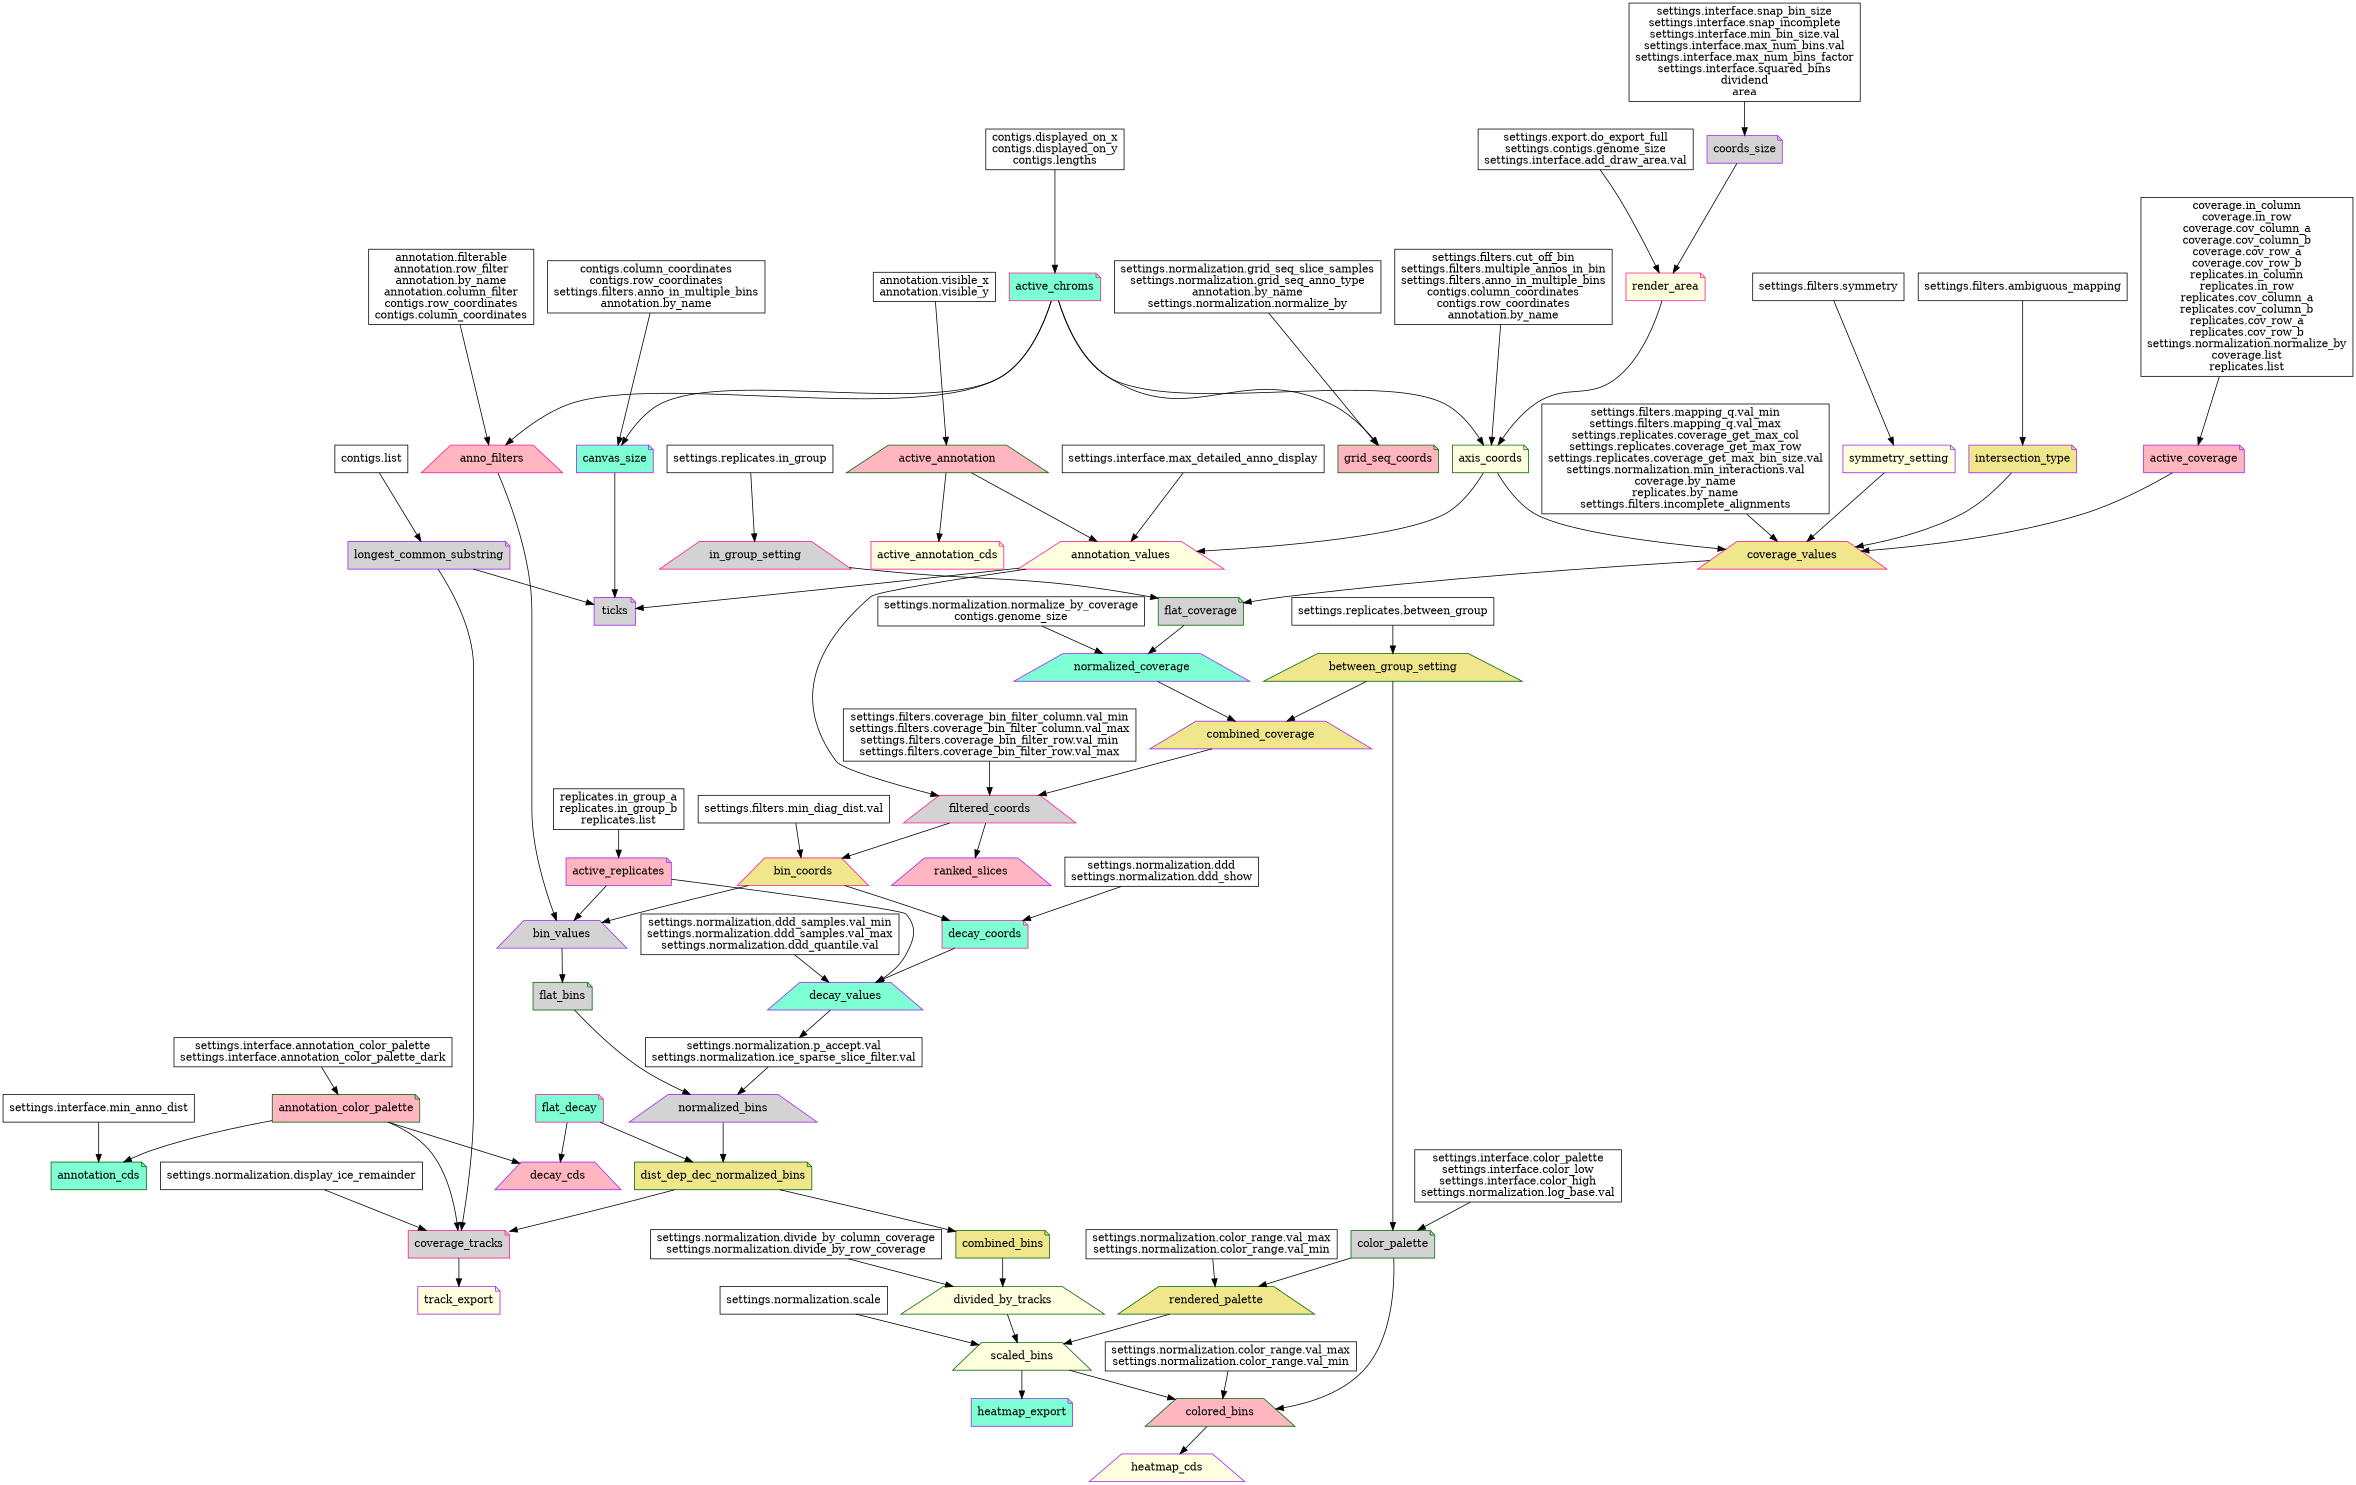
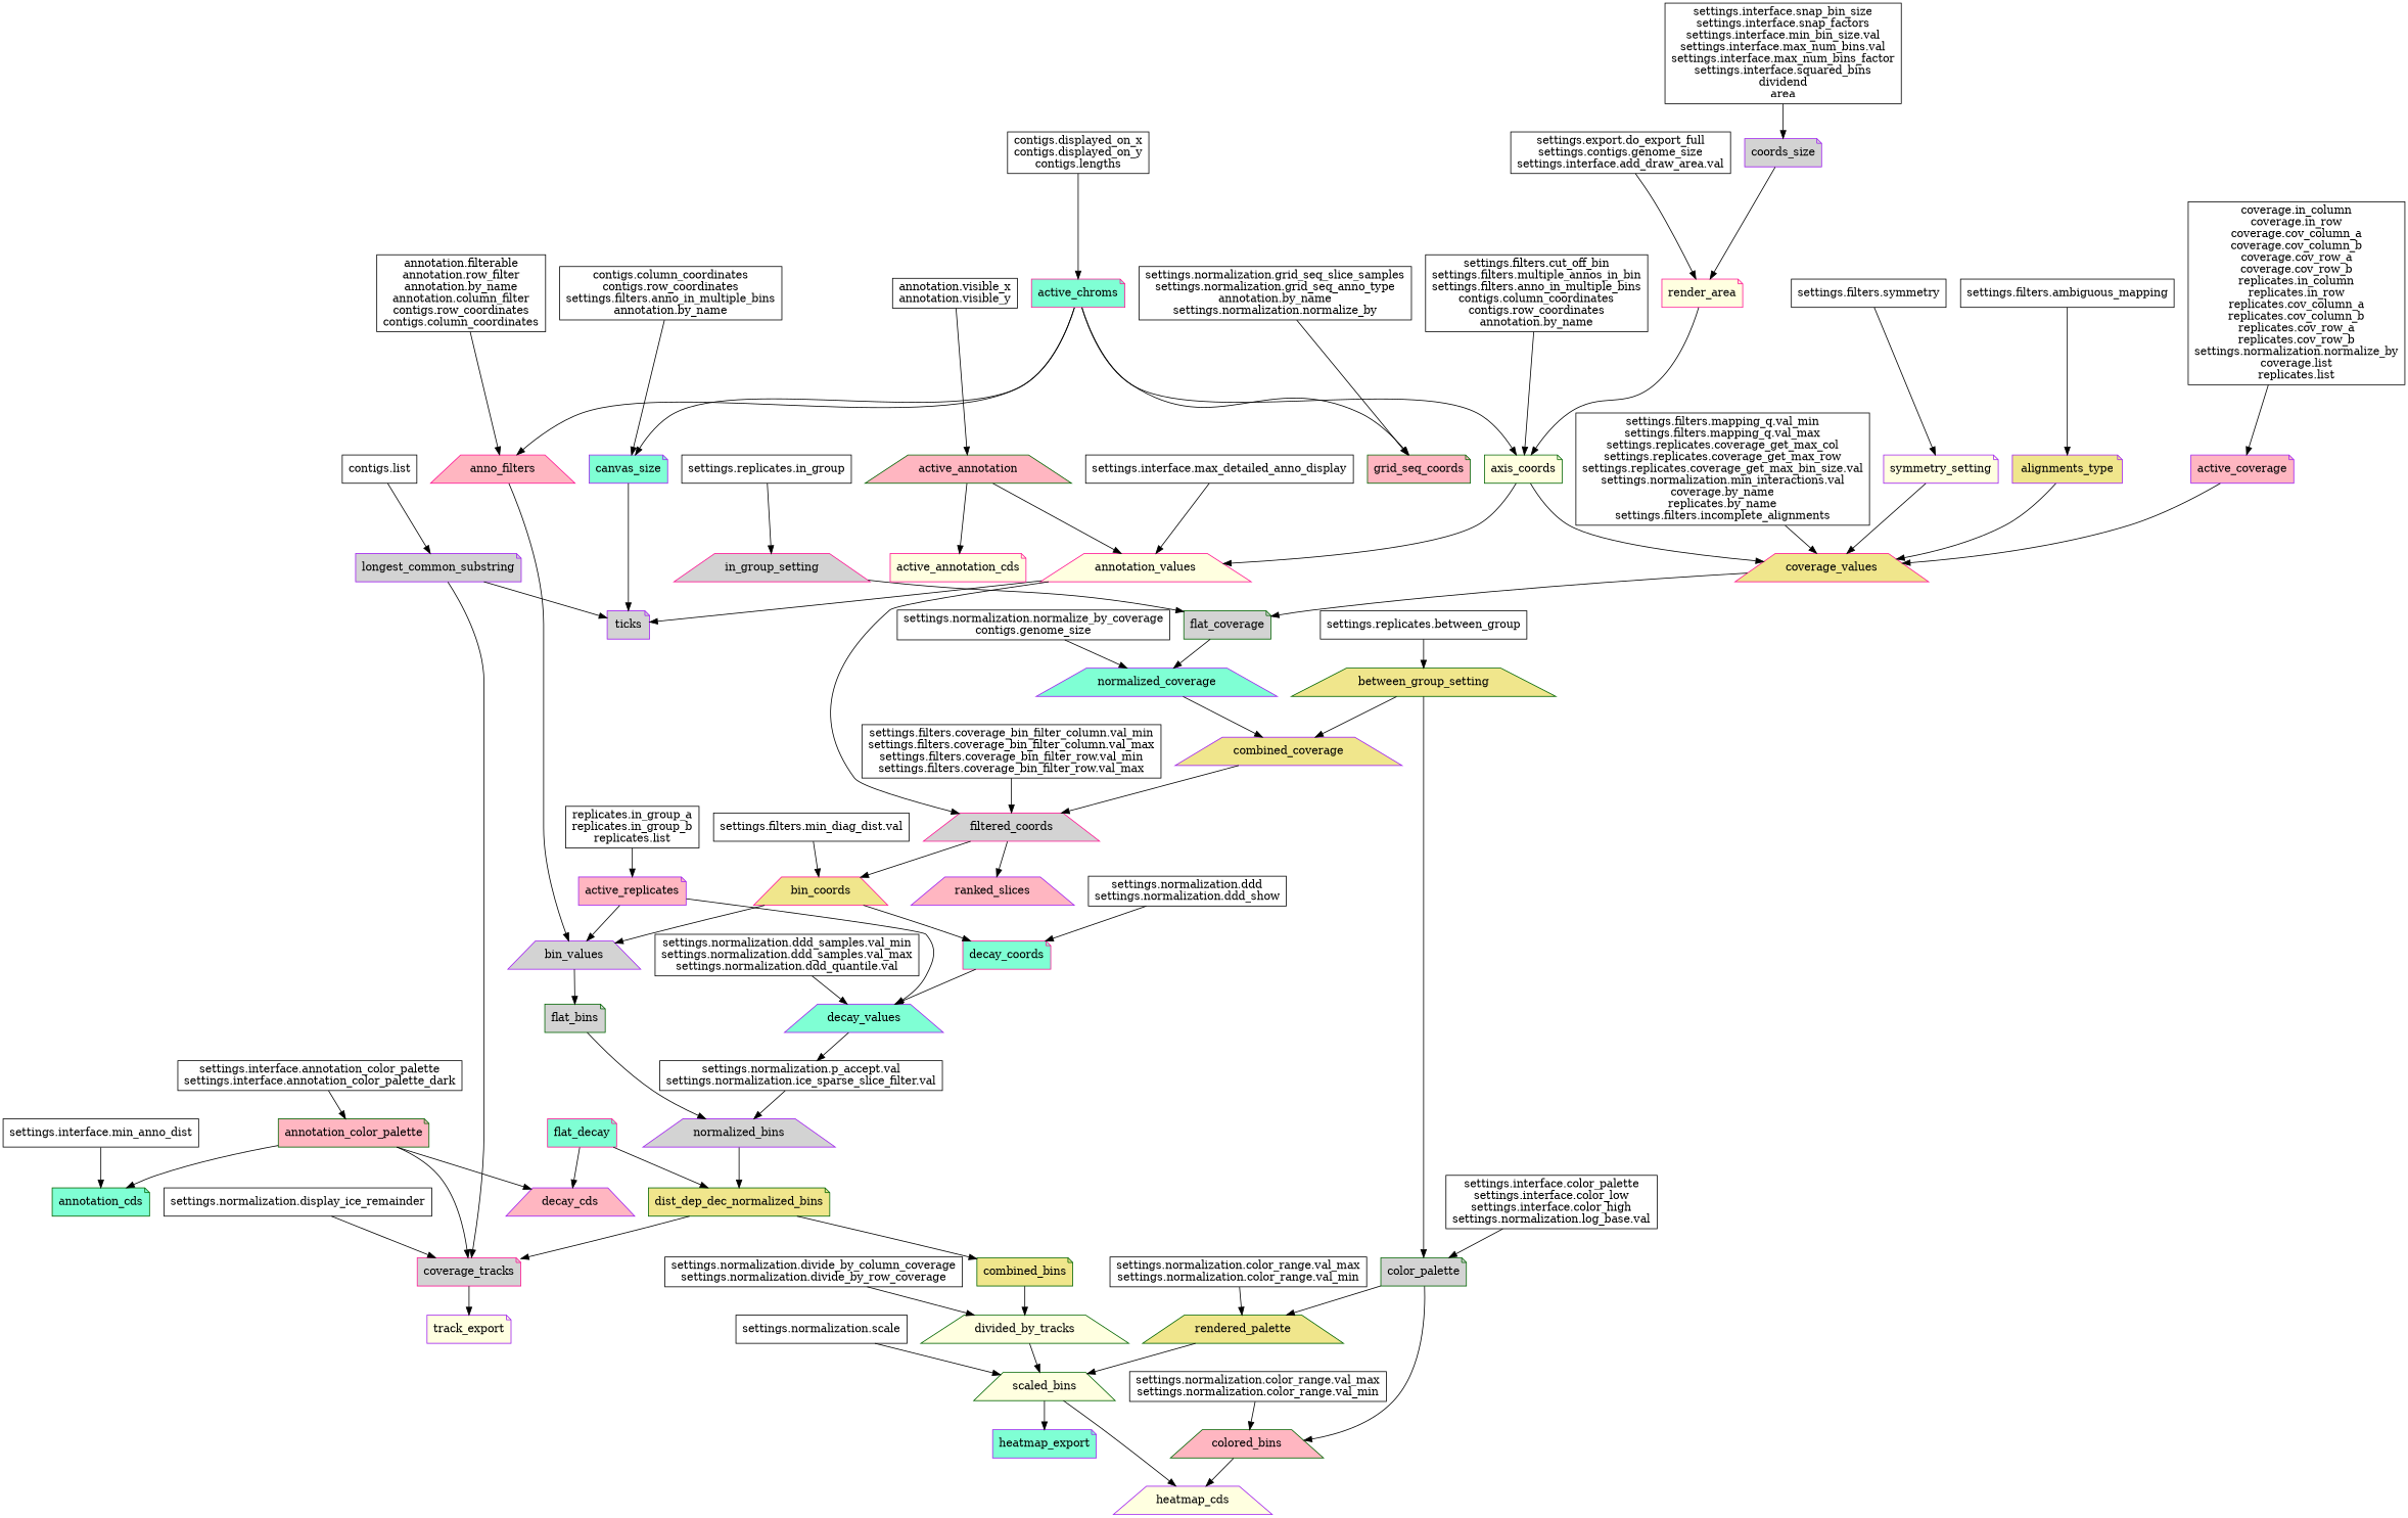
  digraph {
    node [shape=box style=filled]
-   n1 [label=<settings.interface.snap_bin_size<br/>settings.interface.snap_incomplete<br/>settings.interface.min_bin_size.val<br/>settings.interface.max_num_bins.val<br/>settings.interface.max_num_bins_factor<br/>settings.interface.squared_bins<br/>dividend<br/>area<br/>> style=""]
+   n1 [label=<settings.interface.snap_bin_size<br/>settings.interface.snap_factors<br/>settings.interface.min_bin_size.val<br/>settings.interface.max_num_bins.val<br/>settings.interface.max_num_bins_factor<br/>settings.interface.squared_bins<br/>dividend<br/>area<br/>> style=""]
    n2 [color=purple fillcolor=lightgrey label=coords_size shape=note]
    render_area [color=deeppink fillcolor=lightyellow shape=note]
    axis_coords [color=darkgreen fillcolor=lightyellow shape=note]
    n5 [label=<settings.export.do_export_full<br/>settings.contigs.genome_size<br/>settings.interface.add_draw_area.val<br/>> style=""]
    annotation_values [color=deeppink fillcolor=lightyellow shape=trapezium]
    coverage_values [color=deeppink fillcolor=khaki shape=trapezium]
    n8 [label=<contigs.displayed_on_x<br/>contigs.displayed_on_y<br/>contigs.lengths<br/>> style=""]
    active_chroms [color=deeppink fillcolor=aquamarine shape=note]
    anno_filters [color=deeppink fillcolor=lightpink shape=trapezium]
    canvas_size [color=purple fillcolor=aquamarine shape=note]
    grid_seq_coords [color=darkgreen fillcolor=lightpink shape=note]
    bin_values [color=purple fillcolor=lightgrey shape=trapezium]
    ticks [color=purple fillcolor=lightgrey shape=note]
    n15 [label=<settings.filters.cut_off_bin<br/>settings.filters.multiple_annos_in_bin<br/>settings.filters.anno_in_multiple_bins<br/>contigs.column_coordinates<br/>contigs.row_coordinates<br/>annotation.by_name<br/>> style=""]
    filtered_coords [color=deeppink fillcolor=lightgrey shape=trapezium]
    flat_coverage [color=darkgreen fillcolor=lightgrey shape=note]
    n18 [label=<settings.filters.coverage_bin_filter_column.val_min<br/>settings.filters.coverage_bin_filter_column.val_max<br/>settings.filters.coverage_bin_filter_row.val_min<br/>settings.filters.coverage_bin_filter_row.val_max<br/>> style=""]
    bin_coords [color=deeppink fillcolor=khaki shape=trapezium]
    ranked_slices [color=purple fillcolor=lightpink shape=trapezium]
    decay_coords [color=deeppink fillcolor=aquamarine shape=note]
    annotation_cds [color=darkgreen fillcolor=aquamarine shape=note]
    combined_coverage [color=purple fillcolor=khaki shape=trapezium]
    n24 [label=<settings.filters.symmetry<br/>> style=""]
    symmetry_setting [color=purple fillcolor=lightyellow shape=note]
    n26 [label=<settings.filters.min_diag_dist.val<br/>> style=""]
    decay_values [color=purple fillcolor=aquamarine shape=trapezium]
    flat_bins [color=darkgreen fillcolor=lightgrey shape=note]
    n29 [label=<settings.normalization.ddd<br/>settings.normalization.ddd_show<br/>> style=""]
    n30 [label=<settings.normalization.p_accept.val<br/>settings.normalization.ice_sparse_slice_filter.val<br/>> style=""]
    flat_decay [color=deeppink fillcolor=aquamarine shape=note]
    dist_dep_dec_normalized_bins [color=darkgreen fillcolor=khaki shape=note]
    decay_cds [color=purple fillcolor=lightpink shape=trapezium]
    combined_bins [color=darkgreen fillcolor=khaki shape=note]
    coverage_tracks [color=deeppink fillcolor=lightgrey shape=note]
    n36 [label=<settings.filters.ambiguous_mapping<br/>> style=""]
-   intersection_type [color=purple fillcolor=khaki shape=note]
+   intersection_type [color=purple fillcolor=khaki shape=note label=alignments_type]
    n38 [label=<replicates.in_group_a<br/>replicates.in_group_b<br/>replicates.list<br/>> style=""]
    active_replicates [color=purple fillcolor=lightpink shape=note]
    n40 [label=<coverage.in_column<br/>coverage.in_row<br/>coverage.cov_column_a<br/>coverage.cov_column_b<br/>coverage.cov_row_a<br/>coverage.cov_row_b<br/>replicates.in_column<br/>replicates.in_row<br/>replicates.cov_column_a<br/>replicates.cov_column_b<br/>replicates.cov_row_a<br/>replicates.cov_row_b<br/>settings.normalization.normalize_by<br/>coverage.list<br/>replicates.list<br/>> style=""]
    active_coverage [color=purple fillcolor=lightpink shape=note]
    n42 [label=<settings.filters.mapping_q.val_min<br/>settings.filters.mapping_q.val_max<br/>settings.replicates.coverage_get_max_col<br/>settings.replicates.coverage_get_max_row<br/>settings.replicates.coverage_get_max_bin_size.val<br/>settings.normalization.min_interactions.val<br/>coverage.by_name<br/>replicates.by_name<br/>settings.filters.incomplete_alignments<br/>> style=""]
    normalized_coverage [color=purple fillcolor=aquamarine shape=trapezium]
    in_group_setting [color=deeppink fillcolor=lightgrey shape=trapezium]
    n45 [label=<settings.normalization.normalize_by_coverage<br/>contigs.genome_size<br/>> style=""]
    between_group_setting [color=darkgreen fillcolor=khaki shape=trapezium]
    color_palette [color=darkgreen fillcolor=lightgrey shape=note]
    colored_bins [color=darkgreen fillcolor=lightpink shape=trapezium]
    rendered_palette [color=darkgreen fillcolor=khaki shape=trapezium]
    normalized_bins [color=purple fillcolor=lightgrey shape=trapezium]
    n51 [label=<settings.normalization.ddd_samples.val_min<br/>settings.normalization.ddd_samples.val_max<br/>settings.normalization.ddd_quantile.val<br/>> style=""]
    n52 [label=<settings.replicates.in_group<br/>> style=""]
    divided_by_tracks [color=darkgreen fillcolor=lightyellow shape=trapezium]
    track_export [color=purple fillcolor=lightyellow shape=note]
    annotation_color_palette [color=darkgreen fillcolor=lightpink shape=note]
    n56 [label=<settings.interface.color_palette<br/>settings.interface.color_low<br/>settings.interface.color_high<br/>settings.normalization.log_base.val<br/>> style=""]
    heatmap_cds [color=purple fillcolor=lightyellow shape=trapezium]
    scaled_bins [color=darkgreen fillcolor=lightyellow shape=trapezium]
    n59 [label=<settings.replicates.between_group<br/>> style=""]
    n60 [label=<settings.normalization.color_range.val_max<br/>settings.normalization.color_range.val_min<br/>> style=""]
    heatmap_export [color=purple fillcolor=aquamarine shape=note]
    n62 [label=<annotation.visible_x<br/>annotation.visible_y<br/>> style=""]
    active_annotation [color=darkgreen fillcolor=lightpink shape=trapezium]
    active_annotation_cds [color=deeppink fillcolor=lightyellow shape=note]
    n65 [label=<settings.interface.max_detailed_anno_display<br/>> style=""]
    n66 [label=<settings.interface.min_anno_dist<br/>> style=""]
    n67 [label=<settings.interface.annotation_color_palette<br/>settings.interface.annotation_color_palette_dark<br/>> style=""]
    n68 [label=<settings.normalization.scale<br/>> style=""]
    longest_common_substring [color=purple fillcolor=lightgrey shape=note]
    n70 [label=<settings.normalization.display_ice_remainder<br/>> style=""]
    n71 [label=<settings.normalization.divide_by_column_coverage<br/>settings.normalization.divide_by_row_coverage<br/>> style=""]
    n72 [label=<settings.normalization.color_range.val_max<br/>settings.normalization.color_range.val_min<br/>> style=""]
    n73 [label=<annotation.filterable<br/>annotation.row_filter<br/>annotation.by_name<br/>annotation.column_filter<br/>contigs.row_coordinates<br/>contigs.column_coordinates<br/>> style=""]
    n74 [label=<contigs.list<br/>> style=""]
    n75 [label=<contigs.column_coordinates<br/>contigs.row_coordinates<br/>settings.filters.anno_in_multiple_bins<br/>annotation.by_name<br/>> style=""]
    n76 [label=<settings.normalization.grid_seq_slice_samples<br/>settings.normalization.grid_seq_anno_type<br/>annotation.by_name<br/>settings.normalization.normalize_by<br/>> style=""]
    n1 -> n2
    n2 -> render_area
    render_area -> axis_coords
    axis_coords -> annotation_values
    axis_coords -> coverage_values
    n5 -> render_area
    annotation_values -> ticks
    annotation_values -> filtered_coords
    coverage_values -> flat_coverage
    n8 -> active_chroms
    active_chroms -> axis_coords
    active_chroms -> anno_filters
    active_chroms -> canvas_size
    active_chroms -> grid_seq_coords
    anno_filters -> bin_values
    canvas_size -> ticks
    bin_values -> flat_bins
    n15 -> axis_coords
    filtered_coords -> bin_coords
    filtered_coords -> ranked_slices
    flat_coverage -> normalized_coverage
    n18 -> filtered_coords
    bin_coords -> bin_values
    bin_coords -> decay_coords
    decay_coords -> decay_values
    combined_coverage -> filtered_coords
    n24 -> symmetry_setting
    symmetry_setting -> coverage_values
    n26 -> bin_coords
    decay_values -> n30
    flat_bins -> normalized_bins
    n29 -> decay_coords
    n30 -> normalized_bins
    flat_decay -> dist_dep_dec_normalized_bins
    flat_decay -> decay_cds
    dist_dep_dec_normalized_bins -> combined_bins
    dist_dep_dec_normalized_bins -> coverage_tracks
    combined_bins -> divided_by_tracks
    coverage_tracks -> track_export
    n36 -> intersection_type
    intersection_type -> coverage_values
    n38 -> active_replicates
    active_replicates -> bin_values
    active_replicates -> decay_values
    n40 -> active_coverage
    active_coverage -> coverage_values
    n42 -> coverage_values
    normalized_coverage -> combined_coverage
    in_group_setting -> flat_coverage
    n45 -> normalized_coverage
    between_group_setting -> combined_coverage
    between_group_setting -> color_palette
    color_palette -> colored_bins
    color_palette -> rendered_palette
    colored_bins -> heatmap_cds
    rendered_palette -> scaled_bins
    normalized_bins -> dist_dep_dec_normalized_bins
    n51 -> decay_values
    n52 -> in_group_setting
    divided_by_tracks -> scaled_bins
    annotation_color_palette -> annotation_cds
    annotation_color_palette -> decay_cds
    annotation_color_palette -> coverage_tracks
    n56 -> color_palette
-   scaled_bins -> colored_bins
+   scaled_bins -> heatmap_cds
    scaled_bins -> heatmap_export
    n59 -> between_group_setting
    n60 -> colored_bins
    n62 -> active_annotation
    active_annotation -> annotation_values
    active_annotation -> active_annotation_cds
    n65 -> annotation_values
    n66 -> annotation_cds
    n67 -> annotation_color_palette
    n68 -> scaled_bins
    longest_common_substring -> ticks
    longest_common_substring -> coverage_tracks
    n70 -> coverage_tracks
    n71 -> divided_by_tracks
    n72 -> rendered_palette
    n73 -> anno_filters
    n74 -> longest_common_substring
    n75 -> canvas_size
    n76 -> grid_seq_coords
  }
